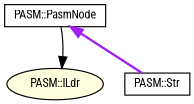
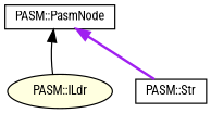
  digraph {
    fontname="Roboto Condensed"
    node [color=black fillcolor=white fontname="Roboto Condensed" fontsize=10 shape=box style=filled]
    edge [dir=back fontname="Roboto Condensed" fontsize=10 labelfontname=Helvetica labelfontsize=10]
    n1 [fontcolor=black height=0.2 label="PASM::Str" width=0.4]
    n2 [fillcolor=lightyellow height=0.2 label="PASM::ILdr" shape=ellipse width=0.4]
    n3 [height=0.2 label="PASM::PasmNode" width=0.4]
    n3 -> n1 [color=purple style=bold]
-   n2 -> n3 [color=black style=solid]
+   n3 -> n2 [color=black style=solid]
  }
